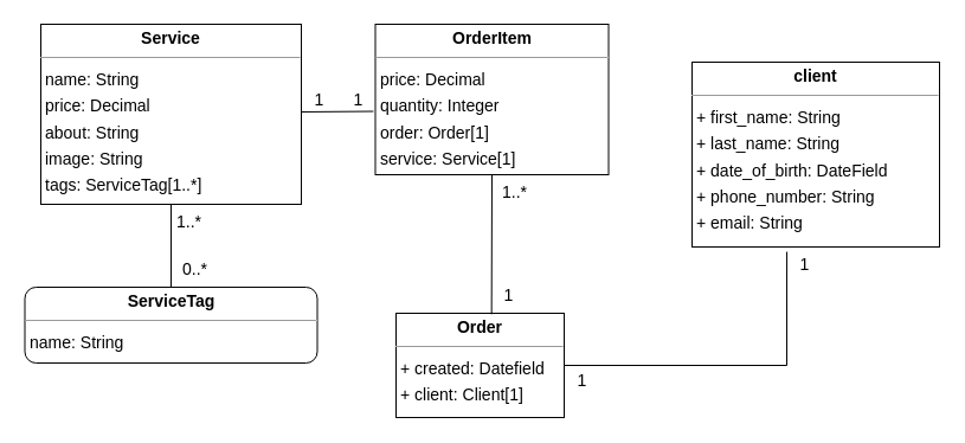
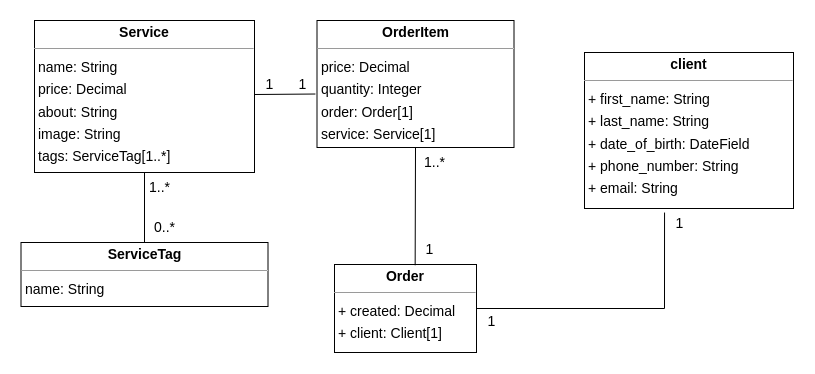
  <mxCell id="0" />
  <mxCell id="1" parent="0" />
  <mxCell id="2" value="&lt;p style=&quot;margin:0px;margin-top:4px;text-align:center;&quot;&gt;&lt;b&gt;client&lt;/b&gt;&lt;/p&gt;&lt;hr size=&quot;1&quot;&gt;&lt;p style=&quot;margin:0 0 0 4px;line-height:1.6;&quot;&gt;+ first_name: String&lt;br&gt;+ last_name: String&lt;br&gt;+ date_of_birth: DateField&lt;br&gt;+ phone_number: String&lt;br&gt;+ email: String&lt;/p&gt;" style="verticalAlign=top;align=left;overflow=fill;fontSize=14;fontFamily=Helvetica;html=1;rounded=0;shadow=0;comic=0;labelBackgroundColor=none;strokeWidth=1;" parent="1" vertex="1"><mxGeometry x="584" y="52" width="209" height="156" as="geometry" /></mxCell>
- <mxCell id="3" value="&lt;p style=&quot;margin:0px;margin-top:4px;text-align:center;&quot;&gt;&lt;b&gt;Order&lt;/b&gt;&lt;/p&gt;&lt;hr size=&quot;1&quot;&gt;&lt;p style=&quot;margin:0 0 0 4px;line-height:1.6;&quot;&gt;+ created: Datefield&lt;br&gt;+ client: Client[1]&lt;/p&gt;" style="verticalAlign=top;align=left;overflow=fill;fontSize=14;fontFamily=Helvetica;html=1;rounded=0;shadow=0;comic=0;labelBackgroundColor=none;strokeWidth=1;" parent="1" vertex="1"><mxGeometry x="334" y="264" width="142" height="88" as="geometry" /></mxCell>
+ <mxCell id="3" value="&lt;p style=&quot;margin:0px;margin-top:4px;text-align:center;&quot;&gt;&lt;b&gt;Order&lt;/b&gt;&lt;/p&gt;&lt;hr size=&quot;1&quot;&gt;&lt;p style=&quot;margin:0 0 0 4px;line-height:1.6;&quot;&gt;+ created: Decimal&lt;br&gt;+ client: Client[1]&lt;/p&gt;" style="verticalAlign=top;align=left;overflow=fill;fontSize=14;fontFamily=Helvetica;html=1;rounded=0;shadow=0;comic=0;labelBackgroundColor=none;strokeWidth=1;" parent="1" vertex="1"><mxGeometry x="334" y="264" width="142" height="88" as="geometry" /></mxCell>
  <mxCell id="4" value="&lt;p style=&quot;margin:0px;margin-top:4px;text-align:center;&quot;&gt;&lt;b&gt;OrderItem&lt;/b&gt;&lt;/p&gt;&lt;hr size=&quot;1&quot;&gt;&lt;p style=&quot;margin:0 0 0 4px;line-height:1.6;&quot;&gt; price: Decimal&lt;br&gt; quantity: Integer&lt;br&gt; order: Order[1]&lt;br&gt; service: Service[1]&lt;/p&gt;" style="verticalAlign=top;align=left;overflow=fill;fontSize=14;fontFamily=Helvetica;html=1;rounded=0;shadow=0;comic=0;labelBackgroundColor=none;strokeWidth=1;" parent="1" vertex="1"><mxGeometry x="316.5" y="20" width="197" height="127" as="geometry" /></mxCell>
  <mxCell id="5" value="&lt;p style=&quot;margin:0px;margin-top:4px;text-align:center;&quot;&gt;&lt;b&gt;Service&lt;/b&gt;&lt;/p&gt;&lt;hr size=&quot;1&quot;&gt;&lt;p style=&quot;margin:0 0 0 4px;line-height:1.6;&quot;&gt; name: String&lt;br&gt; price: Decimal&lt;br&gt; about: String&lt;br&gt; image: String&lt;/p&gt;&lt;p style=&quot;margin:0 0 0 4px;line-height:1.6;&quot;&gt;tags: ServiceTag[1..*]&lt;/p&gt;" style="verticalAlign=top;align=left;overflow=fill;fontSize=14;fontFamily=Helvetica;html=1;rounded=0;shadow=0;comic=0;labelBackgroundColor=none;strokeWidth=1;" parent="1" vertex="1"><mxGeometry x="34" y="20" width="220" height="152" as="geometry" /></mxCell>
- <mxCell id="6" value="&lt;p style=&quot;margin:0px;margin-top:4px;text-align:center;&quot;&gt;&lt;b&gt;ServiceTag&lt;/b&gt;&lt;/p&gt;&lt;hr size=&quot;1&quot;&gt;&lt;p style=&quot;margin:0 0 0 4px;line-height:1.6;&quot;&gt; name: String&lt;/p&gt;" style="verticalAlign=top;align=left;overflow=fill;fontSize=14;fontFamily=Helvetica;html=1;shadow=0;comic=0;labelBackgroundColor=none;strokeWidth=1;rounded=1;" parent="1" vertex="1"><mxGeometry x="20.5" y="242" width="247" height="64" as="geometry" /></mxCell>
+ <mxCell id="6" value="&lt;p style=&quot;margin:0px;margin-top:4px;text-align:center;&quot;&gt;&lt;b&gt;ServiceTag&lt;/b&gt;&lt;/p&gt;&lt;hr size=&quot;1&quot;&gt;&lt;p style=&quot;margin:0 0 0 4px;line-height:1.6;&quot;&gt; name: String&lt;/p&gt;" style="verticalAlign=top;align=left;overflow=fill;fontSize=14;fontFamily=Helvetica;html=1;rounded=0;shadow=0;comic=0;labelBackgroundColor=none;strokeWidth=1;" parent="1" vertex="1"><mxGeometry x="20.5" y="242" width="247" height="64" as="geometry" /></mxCell>
  <mxCell id="7" value="" style="endArrow=none;html=1;rounded=0;exitX=0.5;exitY=0;exitDx=0;exitDy=0;entryX=0.5;entryY=1;entryDx=0;entryDy=0;" parent="1" source="6" target="5" edge="1"><mxGeometry width="50" height="50" relative="1" as="geometry"><mxPoint x="134" y="222" as="sourcePoint" /><mxPoint x="184" y="172" as="targetPoint" /></mxGeometry></mxCell>
  <mxCell id="8" value="&lt;font style=&quot;font-size: 14px;&quot;&gt;1..*&lt;/font&gt;" style="text;html=1;align=center;verticalAlign=middle;resizable=0;points=[];autosize=1;strokeColor=none;fillColor=none;" parent="1" vertex="1"><mxGeometry x="139" y="172" width="40" height="30" as="geometry" /></mxCell>
  <mxCell id="9" value="&lt;font style=&quot;font-size: 14px;&quot;&gt;0..*&lt;/font&gt;" style="text;html=1;align=center;verticalAlign=middle;resizable=0;points=[];autosize=1;strokeColor=none;fillColor=none;" parent="1" vertex="1"><mxGeometry x="144" y="212" width="40" height="30" as="geometry" /></mxCell>
  <mxCell id="10" value="" style="endArrow=none;html=1;rounded=0;exitX=1;exitY=0.5;exitDx=0;exitDy=0;entryX=0.383;entryY=1.026;entryDx=0;entryDy=0;entryPerimeter=0;" parent="1" source="3" target="2" edge="1"><mxGeometry width="50" height="50" relative="1" as="geometry"><mxPoint x="554" y="332" as="sourcePoint" /><mxPoint x="664" y="232" as="targetPoint" /><Array as="points"><mxPoint x="664" y="308" /></Array></mxGeometry></mxCell>
  <mxCell id="11" value="&lt;font style=&quot;font-size: 14px;&quot;&gt;1&lt;/font&gt;" style="text;html=1;align=center;verticalAlign=middle;resizable=0;points=[];autosize=1;strokeColor=none;fillColor=none;" parent="1" vertex="1"><mxGeometry x="476" y="306" width="30" height="30" as="geometry" /></mxCell>
  <mxCell id="12" value="" style="endArrow=none;html=1;rounded=0;exitX=0.568;exitY=0.009;exitDx=0;exitDy=0;entryX=0.5;entryY=1;entryDx=0;entryDy=0;exitPerimeter=0;" parent="1" source="3" target="4" edge="1"><mxGeometry width="50" height="50" relative="1" as="geometry"><mxPoint x="414.41" y="282" as="sourcePoint" /><mxPoint x="414.41" as="targetPoint" y="192" /></mxGeometry></mxCell>
  <mxCell id="13" value="" style="endArrow=none;html=1;rounded=0;exitX=-0.008;exitY=0.579;exitDx=0;exitDy=0;exitPerimeter=0;" parent="1" source="4" edge="1"><mxGeometry width="50" height="50" relative="1" as="geometry"><mxPoint x="294" y="222" as="sourcePoint" /><mxPoint x="254" y="94" as="targetPoint" /></mxGeometry></mxCell>
  <mxCell id="14" value="&lt;font style=&quot;font-size: 14px;&quot;&gt;1&lt;/font&gt;" style="text;html=1;align=center;verticalAlign=middle;resizable=0;points=[];autosize=1;strokeColor=none;fillColor=none;" parent="1" vertex="1"><mxGeometry x="664" y="208" width="30" height="30" as="geometry" /></mxCell>
  <mxCell id="15" value="&lt;font style=&quot;font-size: 14px;&quot;&gt;1..*&lt;/font&gt;" style="text;html=1;align=center;verticalAlign=middle;resizable=0;points=[];autosize=1;strokeColor=none;fillColor=none;" parent="1" vertex="1"><mxGeometry x="414" y="147" width="40" height="30" as="geometry" /></mxCell>
  <mxCell id="16" value="&lt;font style=&quot;font-size: 14px;&quot;&gt;1&lt;/font&gt;" style="text;html=1;align=center;verticalAlign=middle;resizable=0;points=[];autosize=1;strokeColor=none;fillColor=none;" parent="1" vertex="1"><mxGeometry x="414" y="234" width="30" height="30" as="geometry" /></mxCell>
  <mxCell id="17" value="&lt;font style=&quot;font-size: 14px;&quot;&gt;1&lt;/font&gt;" style="text;html=1;align=center;verticalAlign=middle;resizable=0;points=[];autosize=1;strokeColor=none;fillColor=none;" parent="1" vertex="1"><mxGeometry x="286.5" y="68.5" width="30" height="30" as="geometry" /></mxCell>
  <mxCell id="18" value="&lt;font style=&quot;font-size: 14px;&quot;&gt;1&lt;/font&gt;" style="text;html=1;align=center;verticalAlign=middle;resizable=0;points=[];autosize=1;strokeColor=none;fillColor=none;" parent="1" vertex="1"><mxGeometry x="254" y="68.5" width="30" height="30" as="geometry" /></mxCell>
